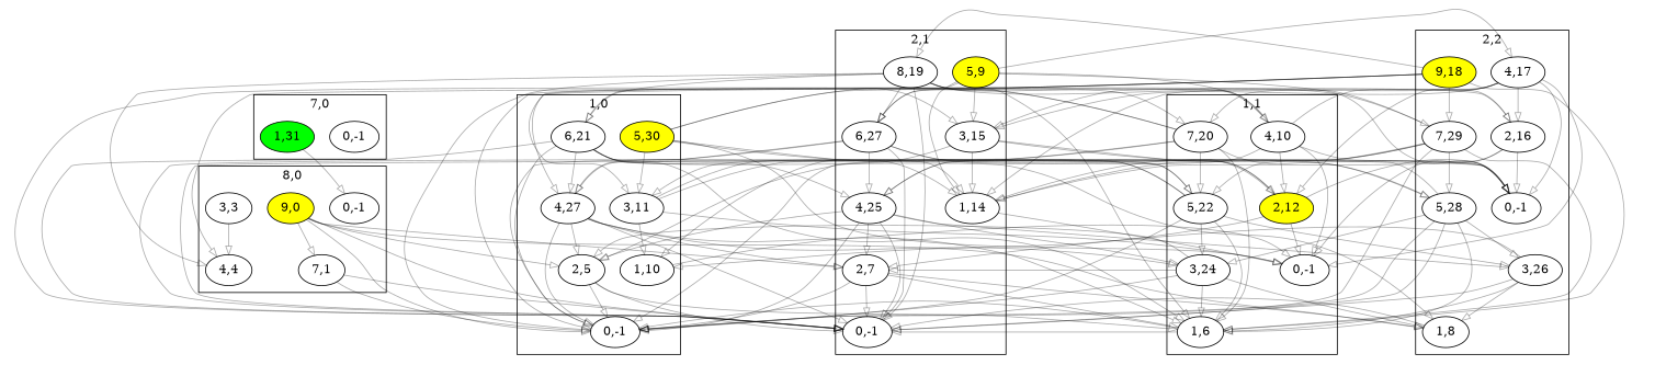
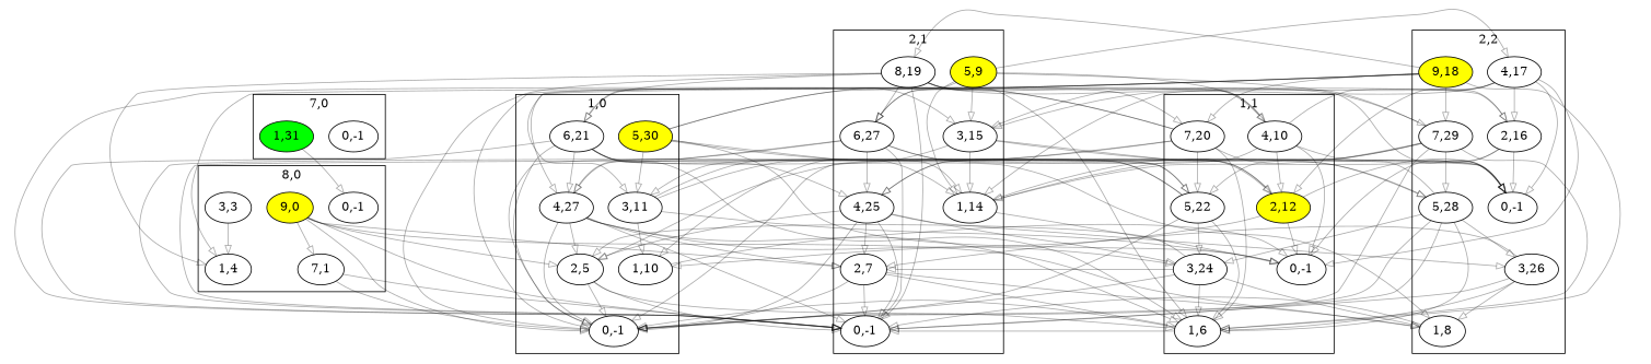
  digraph {
    compound=true
    edge [color="#00000055" fillcolor=none]
    n1 [label="0,-1"]
-   n2 [label="4,4"]
+   n2 [label="1,4"]
    n3 [label="3,3"]
    n4 [label="7,1"]
    n5 [fillcolor=yellow label="9,0" style=filled]
    n6 [label="0,-1"]
    n7 [label="1,14"]
    n8 [label="2,7"]
    n9 [label="3,15"]
    n10 [label="4,25"]
    n11 [fillcolor=yellow label="5,9" style=filled]
    n12 [label="6,27"]
    n13 [label="8,19"]
    n14 [label="0,-1"]
    n15 [label="1,6"]
    n16 [fillcolor=yellow label="2,12" style=filled]
    n17 [label="3,24"]
    n18 [label="4,10"]
    n19 [label="5,22"]
    n20 [label="7,20"]
    n21 [label="0,-1"]
    n22 [label="1,8"]
    n23 [label="2,16"]
    n24 [label="3,26"]
    n25 [label="4,17"]
    n26 [label="5,28"]
    n27 [label="7,29"]
    n28 [fillcolor=yellow label="9,18" style=filled]
    n29 [label="0,-1"]
    n30 [label="1,10"]
    n31 [label="2,5"]
    n32 [label="3,11"]
    n33 [label="4,27"]
    n34 [fillcolor=yellow label="5,30" style=filled]
    n35 [label="6,21"]
    n36 [label="0,-1"]
    n37 [fillcolor=green label="1,31" style=filled]
    subgraph cluster_1 {
      label="8,0"
      n1
      n2
      n3
      n4
      n5
    }
    subgraph cluster_2 {
      label="2,1"
      n6
      n7
      n8
      n9
      n10
      n11
      n12
      n13
    }
    subgraph cluster_3 {
      label="1,1"
      n14
      n15
      n16
      n17
      n18
      n19
      n20
    }
    subgraph cluster_4 {
      label="2,2"
      n21
      n22
      n23
      n24
      n25
      n26
      n27
      n28
    }
    subgraph cluster_5 {
      label="1,0"
      n29
      n30
      n31
      n32
      n33
      n34
      n35
    }
    subgraph cluster_6 {
      label="7,0"
      n36
      n37
    }
    n3 -> n2
    n4 -> n6
    n4 -> n29
    n5 -> n4
    n5 -> n6
    n5 -> n8
    n5 -> n22
    n5 -> n29
    n5 -> n31
    n7 -> n14
    n7 -> n21
    n8 -> n6
    n8 -> n15
    n8 -> n22
    n8 -> n29
    n9 -> n7
    n9 -> n16
    n9 -> n21
    n9 -> n30
    n10 -> n6
    n10 -> n8
    n10 -> n17
    n10 -> n24
    n10 -> n29
    n10 -> n31
    n11 -> n7
    n11 -> n9
    n11 -> n18
    n11 -> n21
    n11 -> n25
    n11 -> n32
    n12 -> n6
    n12 -> n10
    n12 -> n19
    n12 -> n26
    n12 -> n29
    n12 -> n33
    n13 -> n2
    n13 -> n6
    n13 -> n12
    n13 -> n15
    n13 -> n20
    n13 -> n23
    n13 -> n27
    n13 -> n29
    n13 -> n35
    n15 -> n6
    n15 -> n29
    n16 -> n7
    n16 -> n14
    n16 -> n21
    n16 -> n30
    n17 -> n8
    n17 -> n15
    n17 -> n22
    n17 -> n29
    n17 -> n31
    n18 -> n9
    n18 -> n14
    n18 -> n16
    n18 -> n21
    n18 -> n23
    n18 -> n32
    n19 -> n10
    n19 -> n15
    n19 -> n17
-   n19 -> n24
    n19 -> n29
    n19 -> n33
    n20 -> n6
    n20 -> n12
    n20 -> n15
    n20 -> n19
    n20 -> n26
    n20 -> n29
    n20 -> n35
    n22 -> n6
    n23 -> n7
    n23 -> n14
    n23 -> n21
    n24 -> n6
    n24 -> n8
    n24 -> n15
    n24 -> n22
    n25 -> n7
    n25 -> n9
    n25 -> n14
    n25 -> n16
    n25 -> n21
    n25 -> n23
    n26 -> n6
    n26 -> n10
    n26 -> n15
    n26 -> n17
    n26 -> n24
    n26 -> n29
    n27 -> n6
    n27 -> n12
    n27 -> n15
    n27 -> n19
    n27 -> n26
    n27 -> n29
    n27 -> n31
    n28 -> n2
    n28 -> n6
    n28 -> n13
    n28 -> n15
-   n25 -> n20
+   n28 -> n20
    n28 -> n27
    n28 -> n29
    n28 -> n33
    n30 -> n14
    n31 -> n6
    n31 -> n15
    n31 -> n29
    n32 -> n7
    n32 -> n14
    n32 -> n16
    n32 -> n30
    n33 -> n6
    n33 -> n8
    n33 -> n15
    n33 -> n17
    n33 -> n29
    n33 -> n31
    n34 -> n7
    n34 -> n9
    n34 -> n14
    n34 -> n18
    n34 -> n21
    n34 -> n32
    n35 -> n6
    n35 -> n10
    n35 -> n15
    n35 -> n19
    n35 -> n22
    n35 -> n29
    n35 -> n33
    n37 -> n1
  }
